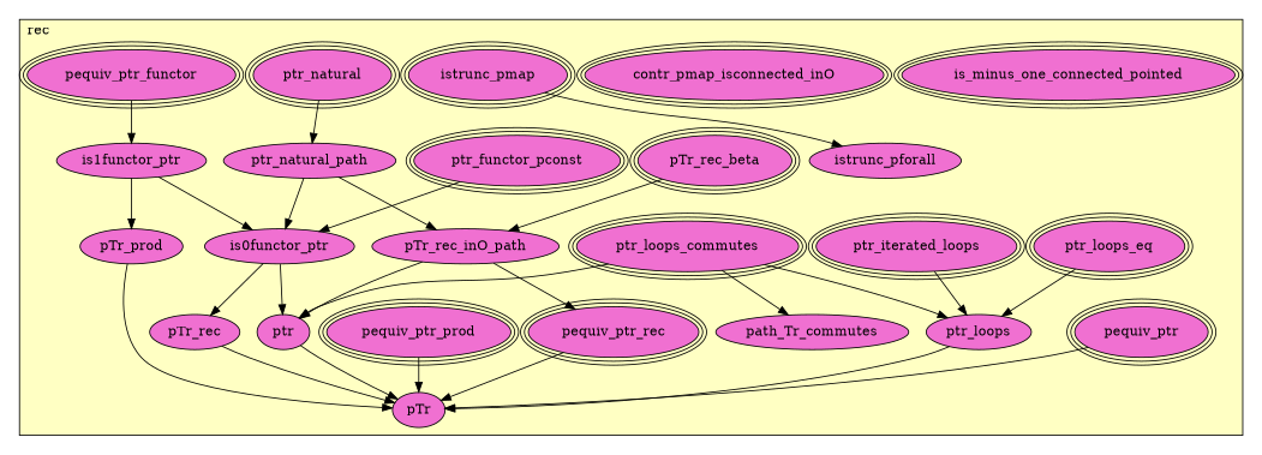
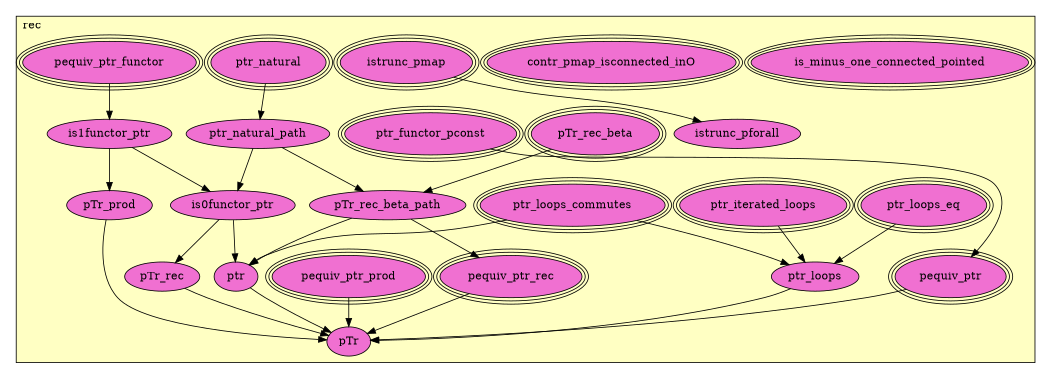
  digraph {
    node [fillcolor="#F070D1" peripheries=3 style=filled]
    n1 [label=is_minus_one_connected_pointed]
    n2 [label=contr_pmap_isconnected_inO]
    n3 [label=istrunc_pmap]
    n4 [label=istrunc_pforall peripheries=""]
    n5 [label=pequiv_ptr_prod]
    n6 [label=ptr_loops_commutes]
-   n7 [label=path_Tr_commutes peripheries=""]
    n8 [label=ptr_loops_eq]
    n9 [label=ptr_iterated_loops]
    n10 [label=ptr_loops peripheries=""]
    n11 [label=pequiv_ptr_functor]
    n12 [label=ptr_functor_pconst]
    n13 [label=ptr_natural]
    n14 [label=ptr_natural_path peripheries=""]
    n15 [label=is1functor_ptr peripheries=""]
    n16 [label=is0functor_ptr peripheries=""]
    n17 [label=pequiv_ptr_rec]
    n18 [label=pTr_prod peripheries=""]
    n19 [label=pTr_rec_beta]
-   n20 [label=pTr_rec_inO_path peripheries=""]
+   n20 [label=pTr_rec_beta_path peripheries=""]
    n21 [label=pTr_rec peripheries=""]
    n22 [label=pequiv_ptr]
    n23 [label=ptr peripheries=""]
    n24 [label=pTr peripheries=""]
    subgraph cluster_1 {
      fillcolor="#FFFFC3"
      label=rec
      labeljust=l
      style=filled
      n1
      n2
      n3
      n4
      n5
      n6
-     n7
      n8
      n9
      n10
      n11
      n12
      n13
      n14
      n15
      n16
      n17
      n18
      n19
      n20
      n21
      n22
      n23
      n24
    }
    n3 -> n4
    n5 -> n24
-   n6 -> n7
    n6 -> n10
    n6 -> n23
    n8 -> n10
    n9 -> n10
    n10 -> n24
    n11 -> n15
-   n12 -> n16
+   n12 -> n22
    n13 -> n14
    n14 -> n16
    n14 -> n20
    n15 -> n16
    n15 -> n18
    n16 -> n21
    n16 -> n23
    n17 -> n24
    n18 -> n24
    n19 -> n20
    n20 -> n17
    n20 -> n23
    n21 -> n24
    n22 -> n24
    n23 -> n24
  }
